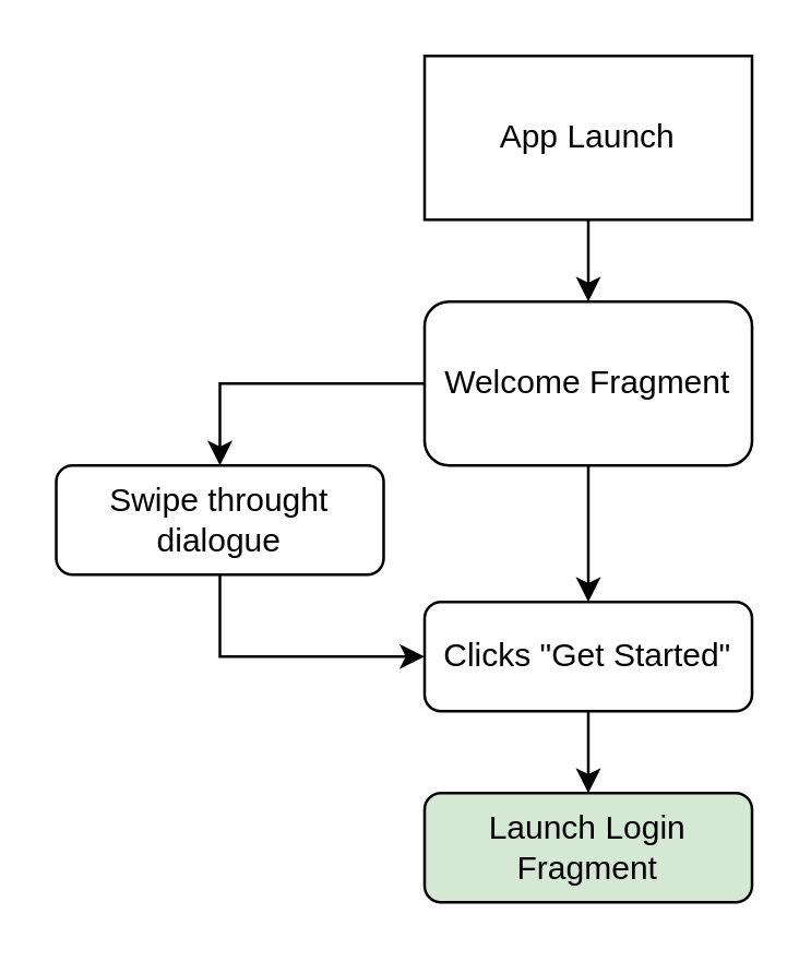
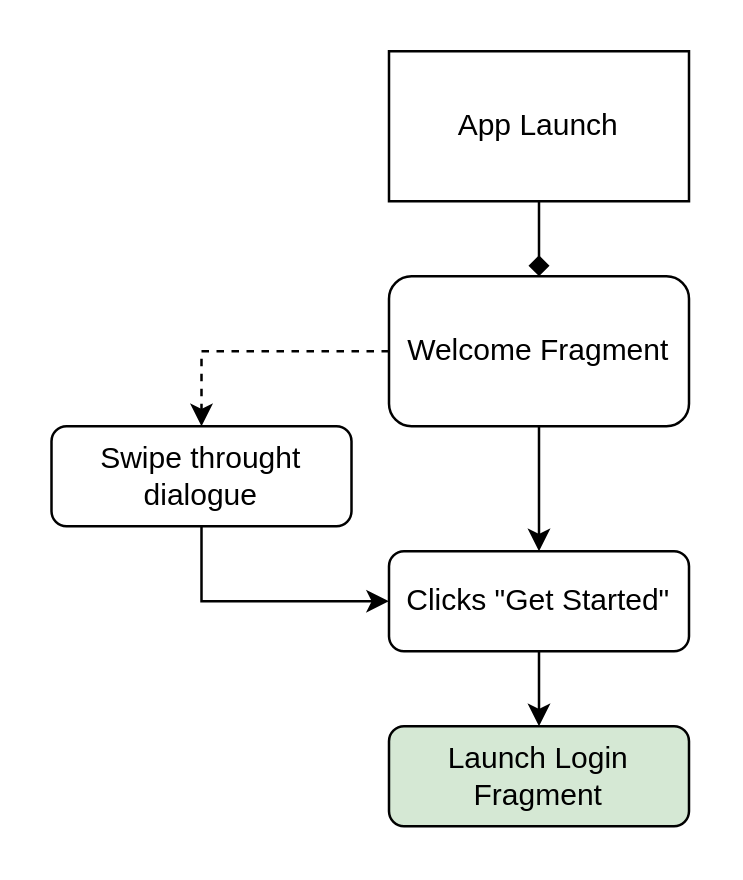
  <mxCell id="0" />
  <mxCell id="1" parent="0" />
- <mxCell id="2" style="edgeStyle=orthogonalEdgeStyle;rounded=0;orthogonalLoop=1;jettySize=auto;html=1;exitX=0.5;exitY=1;exitDx=0;exitDy=0;entryX=0.5;entryY=0;entryDx=0;entryDy=0;" edge="1" parent="1" source="3" target="6"><mxGeometry relative="1" as="geometry"><mxPoint x="215" y="120" as="targetPoint" /></mxGeometry></mxCell>
+ <mxCell id="2" style="edgeStyle=orthogonalEdgeStyle;rounded=0;orthogonalLoop=1;jettySize=auto;html=1;exitX=0.5;exitY=1;exitDx=0;exitDy=0;entryX=0.5;entryY=0;entryDx=0;entryDy=0;endArrow=diamond;" edge="1" parent="1" source="3" target="6"><mxGeometry relative="1" as="geometry"><mxPoint x="215" y="120" as="targetPoint" /></mxGeometry></mxCell>
  <mxCell id="3" value="App Launch" style="whiteSpace=wrap;html=1;rounded=0;" vertex="1" parent="1"><mxGeometry x="155" y="20" width="120" height="60" as="geometry" /></mxCell>
  <mxCell id="4" style="edgeStyle=orthogonalEdgeStyle;rounded=0;orthogonalLoop=1;jettySize=auto;html=1;entryX=0.5;entryY=0;entryDx=0;entryDy=0;" edge="1" parent="1" source="6" target="10"><mxGeometry relative="1" as="geometry" /></mxCell>
- <mxCell id="5" style="edgeStyle=orthogonalEdgeStyle;rounded=0;orthogonalLoop=1;jettySize=auto;html=1;entryX=0.5;entryY=0;entryDx=0;entryDy=0;" edge="1" parent="1" source="6" target="8"><mxGeometry relative="1" as="geometry" /></mxCell>
+ <mxCell id="5" style="edgeStyle=orthogonalEdgeStyle;rounded=0;orthogonalLoop=1;jettySize=auto;html=1;entryX=0.5;entryY=0;entryDx=0;entryDy=0;dashed=1;" edge="1" parent="1" source="6" target="8"><mxGeometry relative="1" as="geometry" /></mxCell>
  <mxCell id="6" value="Welcome Fragment" style="rounded=1;whiteSpace=wrap;html=1;" vertex="1" parent="1"><mxGeometry x="155" y="110" width="120" height="60" as="geometry" /></mxCell>
  <mxCell id="7" style="edgeStyle=orthogonalEdgeStyle;rounded=0;orthogonalLoop=1;jettySize=auto;html=1;entryX=0;entryY=0.5;entryDx=0;entryDy=0;exitX=0.5;exitY=1;exitDx=0;exitDy=0;" edge="1" parent="1" source="8" target="10"><mxGeometry relative="1" as="geometry" /></mxCell>
  <mxCell id="8" value="Swipe throught dialogue" style="rounded=1;whiteSpace=wrap;html=1;glass=0;shadow=0;" vertex="1" parent="1"><mxGeometry x="20" y="170" width="120" height="40" as="geometry" /></mxCell>
  <mxCell id="9" value="" style="edgeStyle=orthogonalEdgeStyle;rounded=0;orthogonalLoop=1;jettySize=auto;html=1;" edge="1" parent="1" source="10" target="11"><mxGeometry relative="1" as="geometry" /></mxCell>
  <mxCell id="10" value="Clicks &quot;Get Started&quot;" style="rounded=1;whiteSpace=wrap;html=1;glass=0;shadow=0;" vertex="1" parent="1"><mxGeometry x="155" y="220" width="120" height="40" as="geometry" /></mxCell>
  <mxCell id="11" value="Launch Login Fragment" style="rounded=1;whiteSpace=wrap;html=1;glass=0;shadow=0;fillColor=#d5e8d4;" vertex="1" parent="1"><mxGeometry x="155" y="290" width="120" height="40" as="geometry" /></mxCell>
